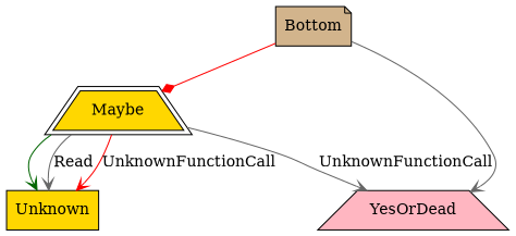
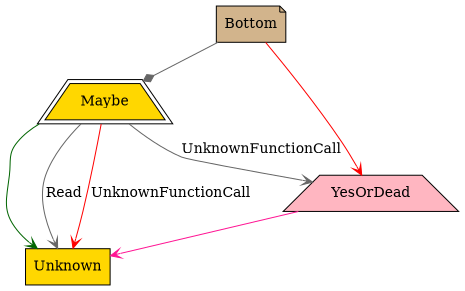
  digraph {
    node [fillcolor=gold shape=trapezium style=filled]
    edge [arrowhead=vee color=red]
    Maybe [peripheries=2]
    YesOrDead [fillcolor=lightpink]
    Unknown [shape=box]
    Bottom [fillcolor=tan shape=note]
    Maybe -> YesOrDead [color=gray40 label=UnknownFunctionCall]
    Maybe -> Unknown [color=darkgreen]
    Maybe -> Unknown [color=gray40 label=Read]
    Maybe -> Unknown [label=UnknownFunctionCall]
-   Bottom -> Maybe [arrowhead=diamond]
-   Bottom -> YesOrDead [color=gray40]
+   YesOrDead -> Unknown [color=deeppink]
+   Bottom -> Maybe [arrowhead=diamond color=gray40]
+   Bottom -> YesOrDead
  }
